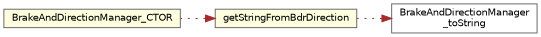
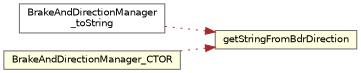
  digraph {
    rankdir=RL
    node [color=grey40 fillcolor=lightyellow fontname=Helvetica fontsize=10 shape=box style=filled]
    edge [color=brown dir=back fontname=Helvetica fontsize=10 labelfontname=Helvetica labelfontsize=10 style=dotted]
    n1 [color=gray40 fontcolor=black height=0.2 label=getStringFromBdrDirection width=0.4]
    n2 [fillcolor=white height=0.2 label="BrakeAndDirectionManager\l_toString" width=0.4]
    n3 [height=0.2 label=BrakeAndDirectionManager_CTOR width=0.4]
-   n2 -> n1
+   n1 -> n2
    n1 -> n3
  }
